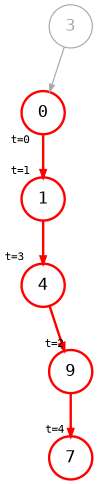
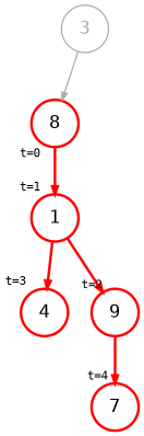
  digraph {
    normalize=true
    scale=1.0
    splines=line
    node [color=red fontname=monospace shape=circle style=bold]
    edge [arrowsize=0.6 color=red fontname=monospace fontsize=9 style=bold]
    3 [color="#aaaaaa" fontcolor="#aaaaaa" style=""]
-   0
+   0 [label=8]
    1
    n4 [label=9]
    4
    n6 [label=7]
    3 -> 0 [color="#aaaaaa" style=""]
    0 -> 1 [headlabel="t=1  " taillabel="t=0  "]
-   4 -> n4 [headlabel="   t=2"]
+   1 -> n4 [headlabel="   t=2"]
    1 -> 4 [headlabel="t=3   "]
    n4 -> 3 [style=invis color=""]
    n4 -> n6 [headlabel="   t=4 "]
  }
